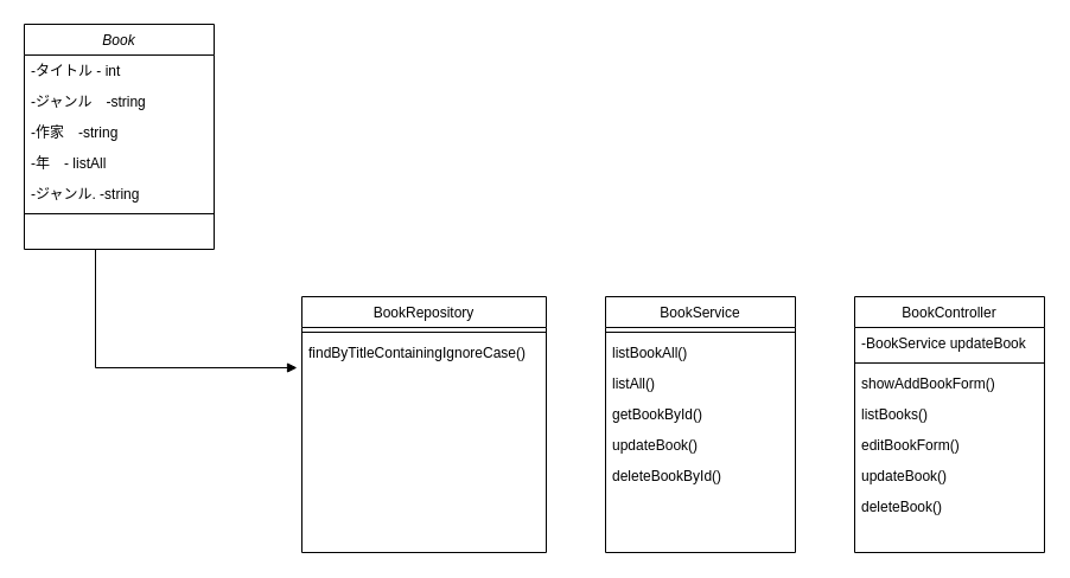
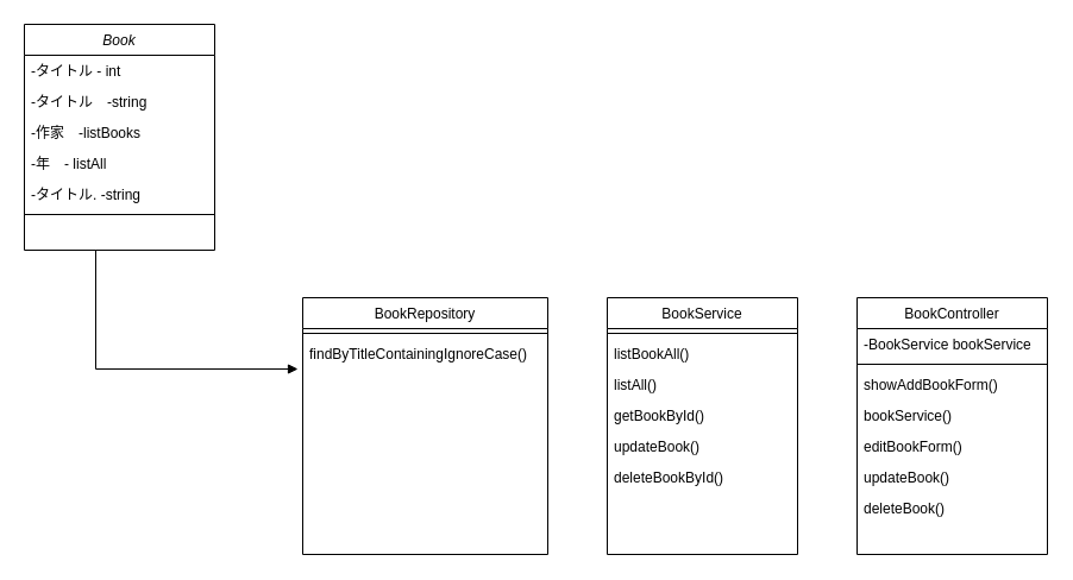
  <mxCell id="0" />
  <mxCell id="1" parent="0" />
  <mxCell id="2" value="Book" style="swimlane;fontStyle=2;align=center;verticalAlign=top;childLayout=stackLayout;horizontal=1;startSize=26;horizontalStack=0;resizeParent=1;resizeLast=0;collapsible=1;marginBottom=0;rounded=0;shadow=0;strokeWidth=1;" parent="1" vertex="1"><mxGeometry x="20" y="20" width="160" height="190" as="geometry"><mxRectangle x="230" y="140" width="160" height="26" as="alternateBounds" /></mxGeometry></mxCell>
  <mxCell id="3" value="-タイトル - int" style="text;align=left;verticalAlign=top;spacingLeft=4;spacingRight=4;overflow=hidden;rotatable=0;points=[[0,0.5],[1,0.5]];portConstraint=eastwest;rounded=0;shadow=0;html=0;" parent="2" vertex="1"><mxGeometry y="26" width="160" height="26" as="geometry" /></mxCell>
- <mxCell id="4" value="-ジャンル　-string" style="text;align=left;verticalAlign=top;spacingLeft=4;spacingRight=4;overflow=hidden;rotatable=0;points=[[0,0.5],[1,0.5]];portConstraint=eastwest;rounded=0;shadow=0;html=0;" parent="2" vertex="1"><mxGeometry y="52" width="160" height="26" as="geometry" /></mxCell>
- <mxCell id="5" value="-作家　-string" style="text;align=left;verticalAlign=top;spacingLeft=4;spacingRight=4;overflow=hidden;rotatable=0;points=[[0,0.5],[1,0.5]];portConstraint=eastwest;rounded=0;shadow=0;html=0;" parent="2" vertex="1"><mxGeometry y="78" width="160" height="26" as="geometry" /></mxCell>
+ <mxCell id="4" value="-タイトル　-string" style="text;align=left;verticalAlign=top;spacingLeft=4;spacingRight=4;overflow=hidden;rotatable=0;points=[[0,0.5],[1,0.5]];portConstraint=eastwest;rounded=0;shadow=0;html=0;" parent="2" vertex="1"><mxGeometry y="52" width="160" height="26" as="geometry" /></mxCell>
+ <mxCell id="5" value="-作家　-listBooks" style="text;align=left;verticalAlign=top;spacingLeft=4;spacingRight=4;overflow=hidden;rotatable=0;points=[[0,0.5],[1,0.5]];portConstraint=eastwest;rounded=0;shadow=0;html=0;" parent="2" vertex="1"><mxGeometry y="78" width="160" height="26" as="geometry" /></mxCell>
  <mxCell id="6" value="-年　- listAll" style="text;align=left;verticalAlign=top;spacingLeft=4;spacingRight=4;overflow=hidden;rotatable=0;points=[[0,0.5],[1,0.5]];portConstraint=eastwest;rounded=0;shadow=0;html=0;" parent="2" vertex="1"><mxGeometry y="104" width="160" height="26" as="geometry" /></mxCell>
- <mxCell id="7" value="-ジャンル. -string" style="text;align=left;verticalAlign=top;spacingLeft=4;spacingRight=4;overflow=hidden;rotatable=0;points=[[0,0.5],[1,0.5]];portConstraint=eastwest;rounded=0;shadow=0;html=0;" parent="2" vertex="1"><mxGeometry y="130" width="160" height="26" as="geometry" /></mxCell>
+ <mxCell id="7" value="-タイトル. -string" style="text;align=left;verticalAlign=top;spacingLeft=4;spacingRight=4;overflow=hidden;rotatable=0;points=[[0,0.5],[1,0.5]];portConstraint=eastwest;rounded=0;shadow=0;html=0;" parent="2" vertex="1"><mxGeometry y="130" width="160" height="26" as="geometry" /></mxCell>
  <mxCell id="8" value="" style="line;html=1;strokeWidth=1;align=left;verticalAlign=middle;spacingTop=-1;spacingLeft=3;spacingRight=3;rotatable=0;labelPosition=right;points=[];portConstraint=eastwest;" parent="2" vertex="1"><mxGeometry y="156" width="160" height="8" as="geometry" /></mxCell>
  <mxCell id="9" value="BookRepository" style="swimlane;fontStyle=0;align=center;verticalAlign=top;childLayout=stackLayout;horizontal=1;startSize=26;horizontalStack=0;resizeParent=1;resizeLast=0;collapsible=1;marginBottom=0;rounded=0;shadow=0;strokeWidth=1;" parent="1" vertex="1"><mxGeometry x="254" y="250" width="206" height="216" as="geometry"><mxRectangle x="550" y="140" width="160" height="26" as="alternateBounds" /></mxGeometry></mxCell>
  <mxCell id="10" value="" style="line;html=1;strokeWidth=1;align=left;verticalAlign=middle;spacingTop=-1;spacingLeft=3;spacingRight=3;rotatable=0;labelPosition=right;points=[];portConstraint=eastwest;" parent="9" vertex="1"><mxGeometry y="26" width="206" height="8" as="geometry" /></mxCell>
  <mxCell id="11" value="findByTitleContainingIgnoreCase()" style="text;align=left;verticalAlign=top;spacingLeft=4;spacingRight=4;overflow=hidden;rotatable=0;points=[[0,0.5],[1,0.5]];portConstraint=eastwest;" parent="9" vertex="1"><mxGeometry y="34" width="206" height="26" as="geometry" /></mxCell>
  <mxCell id="12" value="BookService" style="swimlane;fontStyle=0;align=center;verticalAlign=top;childLayout=stackLayout;horizontal=1;startSize=26;horizontalStack=0;resizeParent=1;resizeLast=0;collapsible=1;marginBottom=0;rounded=0;shadow=0;strokeWidth=1;" parent="1" vertex="1"><mxGeometry x="510" y="250" width="160" height="216" as="geometry"><mxRectangle x="550" y="140" width="160" height="26" as="alternateBounds" /></mxGeometry></mxCell>
  <mxCell id="13" value="" style="line;html=1;strokeWidth=1;align=left;verticalAlign=middle;spacingTop=-1;spacingLeft=3;spacingRight=3;rotatable=0;labelPosition=right;points=[];portConstraint=eastwest;" parent="12" vertex="1"><mxGeometry y="26" width="160" height="8" as="geometry" /></mxCell>
  <mxCell id="14" value="listBookAll()" style="text;align=left;verticalAlign=top;spacingLeft=4;spacingRight=4;overflow=hidden;rotatable=0;points=[[0,0.5],[1,0.5]];portConstraint=eastwest;" parent="12" vertex="1"><mxGeometry y="34" width="160" height="26" as="geometry" /></mxCell>
  <mxCell id="15" value="listAll()" style="text;align=left;verticalAlign=top;spacingLeft=4;spacingRight=4;overflow=hidden;rotatable=0;points=[[0,0.5],[1,0.5]];portConstraint=eastwest;" parent="12" vertex="1"><mxGeometry y="60" width="160" height="26" as="geometry" /></mxCell>
  <mxCell id="16" value="getBookById()" style="text;align=left;verticalAlign=top;spacingLeft=4;spacingRight=4;overflow=hidden;rotatable=0;points=[[0,0.5],[1,0.5]];portConstraint=eastwest;" parent="12" vertex="1"><mxGeometry y="86" width="160" height="26" as="geometry" /></mxCell>
  <mxCell id="17" value="updateBook()" style="text;align=left;verticalAlign=top;spacingLeft=4;spacingRight=4;overflow=hidden;rotatable=0;points=[[0,0.5],[1,0.5]];portConstraint=eastwest;" parent="12" vertex="1"><mxGeometry y="112" width="160" height="26" as="geometry" /></mxCell>
  <mxCell id="18" value="deleteBookById()" style="text;align=left;verticalAlign=top;spacingLeft=4;spacingRight=4;overflow=hidden;rotatable=0;points=[[0,0.5],[1,0.5]];portConstraint=eastwest;" parent="12" vertex="1"><mxGeometry y="138" width="160" height="26" as="geometry" /></mxCell>
  <mxCell id="19" value="BookController" style="swimlane;fontStyle=0;align=center;verticalAlign=top;childLayout=stackLayout;horizontal=1;startSize=26;horizontalStack=0;resizeParent=1;resizeLast=0;collapsible=1;marginBottom=0;rounded=0;shadow=0;strokeWidth=1;" parent="1" vertex="1"><mxGeometry x="720" y="250" width="160" height="216" as="geometry"><mxRectangle x="550" y="140" width="160" height="26" as="alternateBounds" /></mxGeometry></mxCell>
- <mxCell id="20" value="-BookService updateBook" style="text;align=left;verticalAlign=top;spacingLeft=4;spacingRight=4;overflow=hidden;rotatable=0;points=[[0,0.5],[1,0.5]];portConstraint=eastwest;" parent="19" vertex="1"><mxGeometry y="26" width="160" height="26" as="geometry" /></mxCell>
+ <mxCell id="20" value="-BookService bookService" style="text;align=left;verticalAlign=top;spacingLeft=4;spacingRight=4;overflow=hidden;rotatable=0;points=[[0,0.5],[1,0.5]];portConstraint=eastwest;" parent="19" vertex="1"><mxGeometry y="26" width="160" height="26" as="geometry" /></mxCell>
  <mxCell id="21" value="" style="line;html=1;strokeWidth=1;align=left;verticalAlign=middle;spacingTop=-1;spacingLeft=3;spacingRight=3;rotatable=0;labelPosition=right;points=[];portConstraint=eastwest;" parent="19" vertex="1"><mxGeometry y="52" width="160" height="8" as="geometry" /></mxCell>
  <mxCell id="22" value="showAddBookForm()" style="text;align=left;verticalAlign=top;spacingLeft=4;spacingRight=4;overflow=hidden;rotatable=0;points=[[0,0.5],[1,0.5]];portConstraint=eastwest;" parent="19" vertex="1"><mxGeometry y="60" width="160" height="26" as="geometry" /></mxCell>
- <mxCell id="23" value="listBooks()" style="text;align=left;verticalAlign=top;spacingLeft=4;spacingRight=4;overflow=hidden;rotatable=0;points=[[0,0.5],[1,0.5]];portConstraint=eastwest;" parent="19" vertex="1"><mxGeometry y="86" width="160" height="26" as="geometry" /></mxCell>
+ <mxCell id="23" value="bookService()" style="text;align=left;verticalAlign=top;spacingLeft=4;spacingRight=4;overflow=hidden;rotatable=0;points=[[0,0.5],[1,0.5]];portConstraint=eastwest;" parent="19" vertex="1"><mxGeometry y="86" width="160" height="26" as="geometry" /></mxCell>
  <mxCell id="24" value="editBookForm()" style="text;align=left;verticalAlign=top;spacingLeft=4;spacingRight=4;overflow=hidden;rotatable=0;points=[[0,0.5],[1,0.5]];portConstraint=eastwest;" parent="19" vertex="1"><mxGeometry y="112" width="160" height="26" as="geometry" /></mxCell>
  <mxCell id="25" value="updateBook()" style="text;align=left;verticalAlign=top;spacingLeft=4;spacingRight=4;overflow=hidden;rotatable=0;points=[[0,0.5],[1,0.5]];portConstraint=eastwest;" parent="19" vertex="1"><mxGeometry y="138" width="160" height="26" as="geometry" /></mxCell>
  <mxCell id="26" value="deleteBook()" style="text;align=left;verticalAlign=top;spacingLeft=4;spacingRight=4;overflow=hidden;rotatable=0;points=[[0,0.5],[1,0.5]];portConstraint=eastwest;" parent="19" vertex="1"><mxGeometry y="164" width="160" height="26" as="geometry" /></mxCell>
  <mxCell id="27" style="edgeStyle=orthogonalEdgeStyle;rounded=0;orthogonalLoop=1;jettySize=auto;html=1;endArrow=block;startFill=0;endFill=1;" parent="1" edge="1"><mxGeometry relative="1" as="geometry"><mxPoint x="250" y="310" as="targetPoint" /><mxPoint x="80" y="210" as="sourcePoint" /><Array as="points"><mxPoint x="80" y="310" /><mxPoint x="250" y="310" /></Array></mxGeometry></mxCell>
